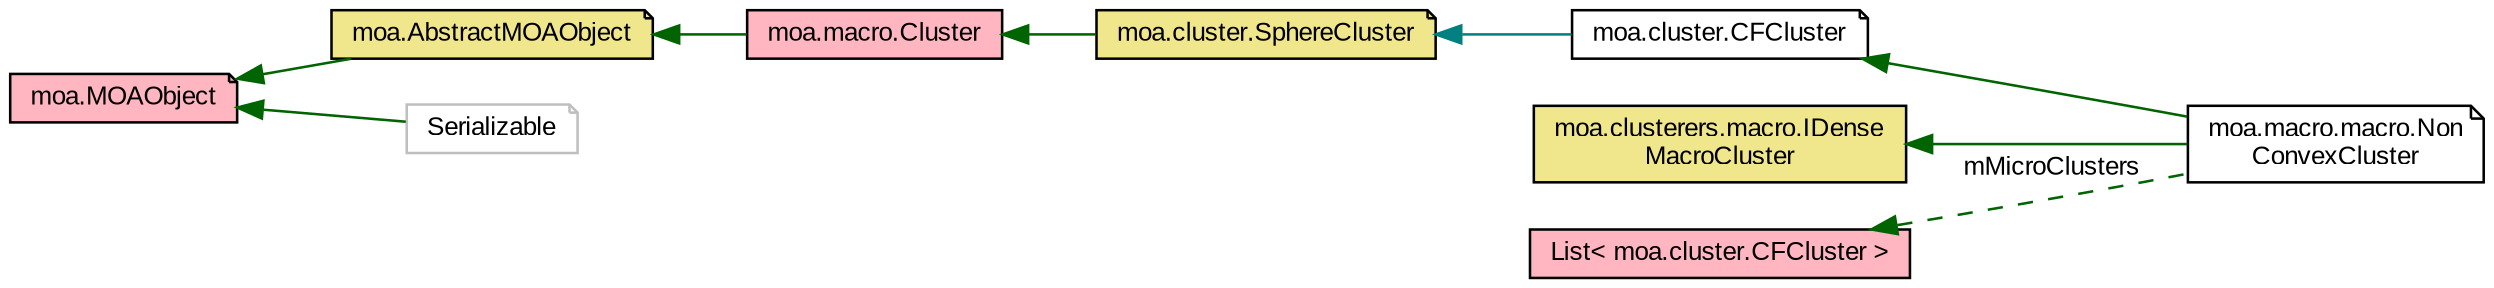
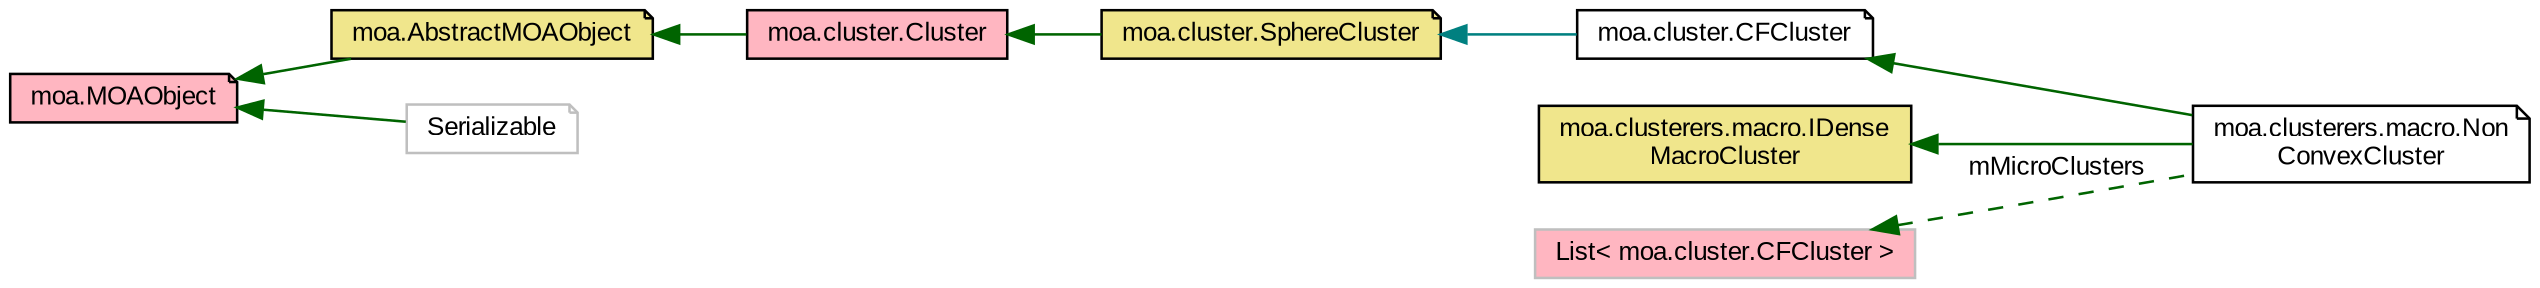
  digraph {
    fontname="Liberation Sans"
    rankdir=LR
    node [color=black fillcolor=white fontname="Liberation Sans" fontsize=10 shape=note style=filled]
    edge [color=darkgreen dir=back fontname="Liberation Sans" fontsize=10 labelfontname=Helvetica labelfontsize=10 style=solid]
-   n1 [fontcolor=black height=0.2 label="moa.macro.macro.Non\lConvexCluster" width=0.4]
+   n1 [fontcolor=black height=0.2 label="moa.clusterers.macro.Non\lConvexCluster" width=0.4]
    n2 [height=0.2 label="moa.cluster.CFCluster" width=0.4]
    n3 [fillcolor=khaki height=0.2 label="moa.cluster.SphereCluster" width=0.4]
-   n4 [fillcolor=lightpink height=0.2 label="moa.macro.Cluster" shape=box width=0.4]
+   n4 [fillcolor=lightpink height=0.2 label="moa.cluster.Cluster" shape=box width=0.4]
    n5 [fillcolor=khaki height=0.2 label="moa.AbstractMOAObject" width=0.4]
    n6 [fillcolor=lightpink height=0.2 label="moa.MOAObject" width=0.4]
    n7 [color=grey75 height=0.2 label=Serializable width=0.4]
    n8 [fillcolor=khaki height=0.2 label="moa.clusterers.macro.IDense\lMacroCluster" shape=box width=0.4]
-   n9 [fillcolor=lightpink height=0.2 label="List\< moa.cluster.CFCluster \>" shape=box width=0.4]
+   n9 [color=grey75 fillcolor=lightpink height=0.2 label="List\< moa.cluster.CFCluster \>" shape=box width=0.4]
    n2 -> n1
    n3 -> n2 [color=teal]
    n4 -> n3
    n5 -> n4
    n6 -> n5
    n6 -> n7
    n8 -> n1
    n9 -> n1 [label=" mMicroClusters" style=dashed]
  }
